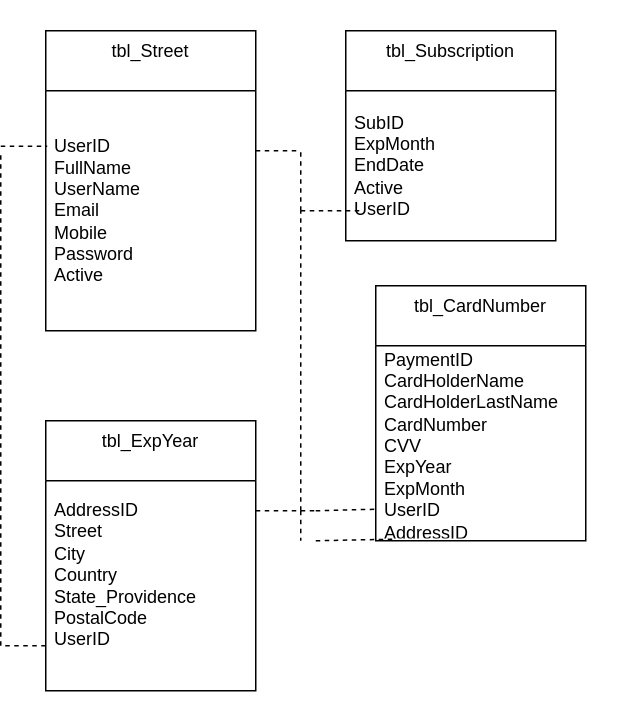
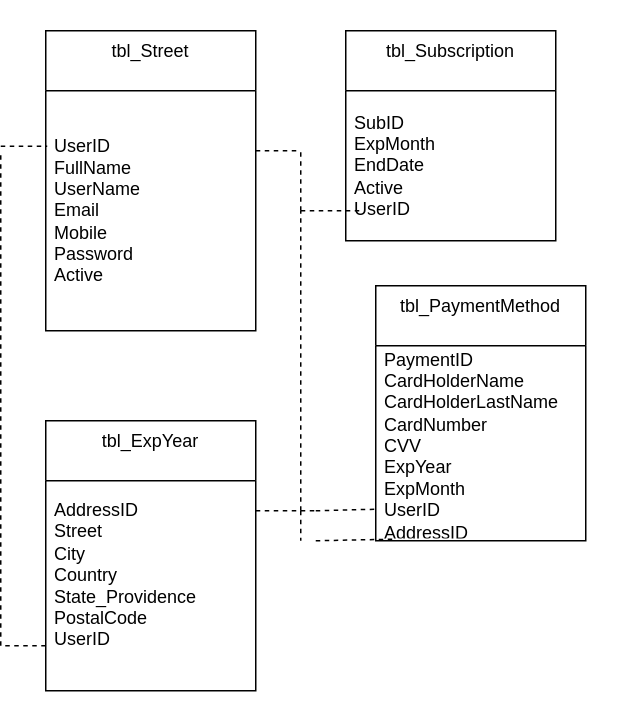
  <mxCell id="0" />
  <mxCell id="1" parent="0" />
  <mxCell id="2" value="tbl_Street" style="swimlane;fontStyle=0;align=center;verticalAlign=top;childLayout=stackLayout;horizontal=1;startSize=40;horizontalStack=0;resizeParent=1;resizeParentMax=0;resizeLast=0;collapsible=0;marginBottom=0;html=1;whiteSpace=wrap;" vertex="1" parent="1"><mxGeometry x="20" y="20" width="140" height="200" as="geometry" /></mxCell>
  <mxCell id="3" value="" style="endArrow=none;dashed=1;html=1;rounded=0;entryX=0.007;entryY=0.231;entryDx=0;entryDy=0;entryPerimeter=0;" edge="1" parent="2" target="4"><mxGeometry width="50" height="50" relative="1" as="geometry"><mxPoint x="-30" y="77" as="sourcePoint" /><mxPoint x="20" y="30" as="targetPoint" /></mxGeometry></mxCell>
  <mxCell id="4" value="&lt;div&gt;UserID&lt;/div&gt;&lt;div&gt;FullName&lt;br&gt;&lt;/div&gt;&lt;div&gt;UserName&lt;/div&gt;&lt;div&gt;Email&lt;/div&gt;&lt;div&gt;Mobile&lt;/div&gt;&lt;div&gt;Password&lt;/div&gt;&lt;div&gt;Active&lt;br&gt;&lt;/div&gt;" style="text;html=1;strokeColor=none;fillColor=none;align=left;verticalAlign=middle;spacingLeft=4;spacingRight=4;overflow=hidden;rotatable=0;points=[[0,0.5],[1,0.5]];portConstraint=eastwest;whiteSpace=wrap;" vertex="1" parent="2"><mxGeometry y="40" width="140" height="160" as="geometry" /></mxCell>
  <mxCell id="5" value="tbl_ExpYear" style="swimlane;fontStyle=0;align=center;verticalAlign=top;childLayout=stackLayout;horizontal=1;startSize=40;horizontalStack=0;resizeParent=1;resizeParentMax=0;resizeLast=0;collapsible=0;marginBottom=0;html=1;whiteSpace=wrap;" vertex="1" parent="1"><mxGeometry x="20" y="280" width="140" height="180" as="geometry" /></mxCell>
  <mxCell id="6" value="&lt;div&gt;AddressID&lt;/div&gt;&lt;div&gt;Street&lt;/div&gt;&lt;div&gt;City&lt;/div&gt;&lt;div&gt;Country&lt;/div&gt;&lt;div&gt;State_Providence&lt;/div&gt;&lt;div&gt;PostalCode&lt;/div&gt;&lt;div&gt;UserID&lt;br&gt;&lt;/div&gt;&lt;div&gt;&lt;br&gt;&lt;/div&gt;" style="text;html=1;strokeColor=none;fillColor=none;align=left;verticalAlign=middle;spacingLeft=4;spacingRight=4;overflow=hidden;rotatable=0;points=[[0,0.5],[1,0.5]];portConstraint=eastwest;whiteSpace=wrap;" vertex="1" parent="5"><mxGeometry y="40" width="140" height="140" as="geometry" /></mxCell>
  <mxCell id="7" value="" style="endArrow=none;dashed=1;html=1;rounded=0;" edge="1" parent="5"><mxGeometry width="50" height="50" relative="1" as="geometry"><mxPoint y="150" as="sourcePoint" /><mxPoint x="-30" y="150" as="targetPoint" /></mxGeometry></mxCell>
  <mxCell id="8" value="" style="endArrow=none;dashed=1;html=1;rounded=0;" edge="1" parent="5"><mxGeometry width="50" height="50" relative="1" as="geometry"><mxPoint x="-30" y="150" as="sourcePoint" /><mxPoint x="-30" y="-180" as="targetPoint" /></mxGeometry></mxCell>
  <mxCell id="9" value="tbl_Subscription" style="swimlane;fontStyle=0;align=center;verticalAlign=top;childLayout=stackLayout;horizontal=1;startSize=40;horizontalStack=0;resizeParent=1;resizeParentMax=0;resizeLast=0;collapsible=0;marginBottom=0;html=1;whiteSpace=wrap;" vertex="1" parent="1"><mxGeometry x="220" y="20" width="140" height="140" as="geometry" /></mxCell>
  <mxCell id="10" value="&lt;div&gt;SubID&lt;/div&gt;&lt;div&gt;ExpMonth&lt;/div&gt;&lt;div&gt;EndDate&lt;/div&gt;&lt;div&gt;Active&lt;/div&gt;&lt;div&gt;UserID&lt;br&gt;&lt;/div&gt;" style="text;html=1;strokeColor=none;fillColor=none;align=left;verticalAlign=middle;spacingLeft=4;spacingRight=4;overflow=hidden;rotatable=0;points=[[0,0.5],[1,0.5]];portConstraint=eastwest;whiteSpace=wrap;" vertex="1" parent="9"><mxGeometry y="40" width="140" height="100" as="geometry" /></mxCell>
  <mxCell id="11" value="" style="endArrow=none;dashed=1;html=1;rounded=0;" edge="1" parent="1"><mxGeometry width="50" height="50" relative="1" as="geometry"><mxPoint x="160" y="100" as="sourcePoint" /><mxPoint x="190" y="100" as="targetPoint" /></mxGeometry></mxCell>
  <mxCell id="12" value="" style="endArrow=none;dashed=1;html=1;rounded=0;" edge="1" parent="1"><mxGeometry width="50" height="50" relative="1" as="geometry"><mxPoint x="190" y="140" as="sourcePoint" /><mxPoint x="190" y="100" as="targetPoint" /></mxGeometry></mxCell>
  <mxCell id="13" value="" style="endArrow=none;dashed=1;html=1;rounded=0;" edge="1" parent="1"><mxGeometry width="50" height="50" relative="1" as="geometry"><mxPoint x="190" y="140" as="sourcePoint" /><mxPoint x="230" y="140" as="targetPoint" /></mxGeometry></mxCell>
- <mxCell id="14" value="tbl_CardNumber" style="swimlane;fontStyle=0;align=center;verticalAlign=top;childLayout=stackLayout;horizontal=1;startSize=40;horizontalStack=0;resizeParent=1;resizeParentMax=0;resizeLast=0;collapsible=0;marginBottom=0;html=1;whiteSpace=wrap;" vertex="1" parent="1"><mxGeometry x="240" y="190" width="140" height="170" as="geometry" /></mxCell>
+ <mxCell id="14" value="tbl_PaymentMethod" style="swimlane;fontStyle=0;align=center;verticalAlign=top;childLayout=stackLayout;horizontal=1;startSize=40;horizontalStack=0;resizeParent=1;resizeParentMax=0;resizeLast=0;collapsible=0;marginBottom=0;html=1;whiteSpace=wrap;" vertex="1" parent="1"><mxGeometry x="240" y="190" width="140" height="170" as="geometry" /></mxCell>
  <mxCell id="15" value="&lt;div&gt;PaymentID&lt;/div&gt;&lt;div&gt;CardHolderName&lt;/div&gt;&lt;div&gt;CardHolderLastName&lt;/div&gt;&lt;div&gt;CardNumber&lt;/div&gt;&lt;div&gt;CVV&lt;/div&gt;&lt;div&gt;ExpYear&lt;/div&gt;&lt;div&gt;ExpMonth&lt;/div&gt;&lt;div&gt;UserID&lt;/div&gt;&lt;div&gt;AddressID&lt;br&gt;&lt;/div&gt;" style="text;html=1;strokeColor=none;fillColor=none;align=left;verticalAlign=middle;spacingLeft=4;spacingRight=4;overflow=hidden;rotatable=0;points=[[0,0.5],[1,0.5]];portConstraint=eastwest;whiteSpace=wrap;" vertex="1" parent="14"><mxGeometry y="40" width="140" height="130" as="geometry" /></mxCell>
  <mxCell id="16" value="" style="endArrow=none;dashed=1;html=1;rounded=0;entryX=0.014;entryY=0.838;entryDx=0;entryDy=0;entryPerimeter=0;" edge="1" parent="14" target="15"><mxGeometry width="50" height="50" relative="1" as="geometry"><mxPoint x="-40" y="150" as="sourcePoint" /><mxPoint x="10" y="100" as="targetPoint" /></mxGeometry></mxCell>
  <mxCell id="17" value="" style="endArrow=none;dashed=1;html=1;rounded=0;" edge="1" parent="1"><mxGeometry width="50" height="50" relative="1" as="geometry"><mxPoint x="160" y="340" as="sourcePoint" /><mxPoint x="200" y="340" as="targetPoint" /></mxGeometry></mxCell>
  <mxCell id="18" value="" style="endArrow=none;dashed=1;html=1;rounded=0;entryX=0.079;entryY=0.992;entryDx=0;entryDy=0;entryPerimeter=0;" edge="1" parent="1" target="15"><mxGeometry width="50" height="50" relative="1" as="geometry"><mxPoint x="200" y="360" as="sourcePoint" /><mxPoint x="250" y="310" as="targetPoint" /></mxGeometry></mxCell>
  <mxCell id="19" value="" style="endArrow=none;dashed=1;html=1;rounded=0;" edge="1" parent="1"><mxGeometry width="50" height="50" relative="1" as="geometry"><mxPoint x="190" y="340" as="sourcePoint" /><mxPoint x="190" y="140" as="targetPoint" /></mxGeometry></mxCell>
  <mxCell id="20" value="" style="endArrow=none;dashed=1;html=1;rounded=0;" edge="1" parent="1"><mxGeometry width="50" height="50" relative="1" as="geometry"><mxPoint x="190" y="340" as="sourcePoint" /><mxPoint x="190" y="360" as="targetPoint" /></mxGeometry></mxCell>
